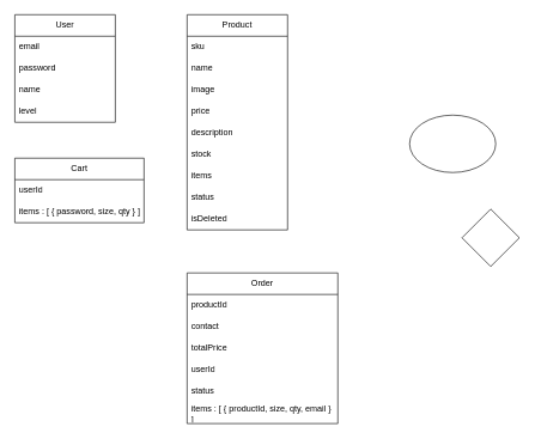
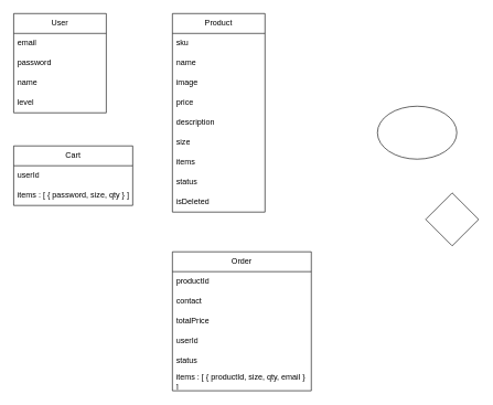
  <mxCell id="0" />
  <mxCell id="1" parent="0" />
  <mxCell id="2" value="User" style="swimlane;fontStyle=0;childLayout=stackLayout;horizontal=1;startSize=30;horizontalStack=0;resizeParent=1;resizeParentMax=0;resizeLast=0;collapsible=1;marginBottom=0;whiteSpace=wrap;html=1;" parent="1" vertex="1"><mxGeometry x="20" y="20" width="140" height="150" as="geometry" /></mxCell>
  <mxCell id="3" value="email" style="text;strokeColor=none;fillColor=none;align=left;verticalAlign=middle;spacingLeft=4;spacingRight=4;overflow=hidden;points=[[0,0.5],[1,0.5]];portConstraint=eastwest;rotatable=0;whiteSpace=wrap;html=1;" parent="2" vertex="1"><mxGeometry y="30" width="140" height="30" as="geometry" /></mxCell>
  <mxCell id="4" value="password" style="text;strokeColor=none;fillColor=none;align=left;verticalAlign=middle;spacingLeft=4;spacingRight=4;overflow=hidden;points=[[0,0.5],[1,0.5]];portConstraint=eastwest;rotatable=0;whiteSpace=wrap;html=1;" parent="2" vertex="1"><mxGeometry y="60" width="140" height="30" as="geometry" /></mxCell>
  <mxCell id="5" value="name" style="text;strokeColor=none;fillColor=none;align=left;verticalAlign=middle;spacingLeft=4;spacingRight=4;overflow=hidden;points=[[0,0.5],[1,0.5]];portConstraint=eastwest;rotatable=0;whiteSpace=wrap;html=1;" parent="2" vertex="1"><mxGeometry y="90" width="140" height="30" as="geometry" /></mxCell>
  <mxCell id="6" value="level" style="text;strokeColor=none;fillColor=none;align=left;verticalAlign=middle;spacingLeft=4;spacingRight=4;overflow=hidden;points=[[0,0.5],[1,0.5]];portConstraint=eastwest;rotatable=0;whiteSpace=wrap;html=1;" parent="2" vertex="1"><mxGeometry y="120" width="140" height="30" as="geometry" /></mxCell>
  <mxCell id="7" value="Product" style="swimlane;fontStyle=0;childLayout=stackLayout;horizontal=1;startSize=30;horizontalStack=0;resizeParent=1;resizeParentMax=0;resizeLast=0;collapsible=1;marginBottom=0;whiteSpace=wrap;html=1;" parent="1" vertex="1"><mxGeometry x="260" y="20" width="140" height="300" as="geometry" /></mxCell>
  <mxCell id="8" value="sku" style="text;strokeColor=none;fillColor=none;align=left;verticalAlign=middle;spacingLeft=4;spacingRight=4;overflow=hidden;points=[[0,0.5],[1,0.5]];portConstraint=eastwest;rotatable=0;whiteSpace=wrap;html=1;" parent="7" vertex="1"><mxGeometry y="30" width="140" height="30" as="geometry" /></mxCell>
  <mxCell id="9" value="name" style="text;strokeColor=none;fillColor=none;align=left;verticalAlign=middle;spacingLeft=4;spacingRight=4;overflow=hidden;points=[[0,0.5],[1,0.5]];portConstraint=eastwest;rotatable=0;whiteSpace=wrap;html=1;" parent="7" vertex="1"><mxGeometry y="60" width="140" height="30" as="geometry" /></mxCell>
  <mxCell id="10" value="image" style="text;strokeColor=none;fillColor=none;align=left;verticalAlign=middle;spacingLeft=4;spacingRight=4;overflow=hidden;points=[[0,0.5],[1,0.5]];portConstraint=eastwest;rotatable=0;whiteSpace=wrap;html=1;" parent="7" vertex="1"><mxGeometry y="90" width="140" height="30" as="geometry" /></mxCell>
  <mxCell id="11" value="price" style="text;strokeColor=none;fillColor=none;align=left;verticalAlign=middle;spacingLeft=4;spacingRight=4;overflow=hidden;points=[[0,0.5],[1,0.5]];portConstraint=eastwest;rotatable=0;whiteSpace=wrap;html=1;" parent="7" vertex="1"><mxGeometry y="120" width="140" height="30" as="geometry" /></mxCell>
  <mxCell id="12" value="description" style="text;strokeColor=none;fillColor=none;align=left;verticalAlign=middle;spacingLeft=4;spacingRight=4;overflow=hidden;points=[[0,0.5],[1,0.5]];portConstraint=eastwest;rotatable=0;whiteSpace=wrap;html=1;" parent="7" vertex="1"><mxGeometry y="150" width="140" height="30" as="geometry" /></mxCell>
- <mxCell id="13" value="stock" style="text;strokeColor=none;fillColor=none;align=left;verticalAlign=middle;spacingLeft=4;spacingRight=4;overflow=hidden;points=[[0,0.5],[1,0.5]];portConstraint=eastwest;rotatable=0;whiteSpace=wrap;html=1;" parent="7" vertex="1"><mxGeometry y="180" width="140" height="30" as="geometry" /></mxCell>
+ <mxCell id="13" value="size" style="text;strokeColor=none;fillColor=none;align=left;verticalAlign=middle;spacingLeft=4;spacingRight=4;overflow=hidden;points=[[0,0.5],[1,0.5]];portConstraint=eastwest;rotatable=0;whiteSpace=wrap;html=1;" parent="7" vertex="1"><mxGeometry y="180" width="140" height="30" as="geometry" /></mxCell>
  <mxCell id="14" value="items" style="text;strokeColor=none;fillColor=none;align=left;verticalAlign=middle;spacingLeft=4;spacingRight=4;overflow=hidden;points=[[0,0.5],[1,0.5]];portConstraint=eastwest;rotatable=0;whiteSpace=wrap;html=1;" parent="7" vertex="1"><mxGeometry y="210" width="140" height="30" as="geometry" /></mxCell>
  <mxCell id="15" value="status" style="text;strokeColor=none;fillColor=none;align=left;verticalAlign=middle;spacingLeft=4;spacingRight=4;overflow=hidden;points=[[0,0.5],[1,0.5]];portConstraint=eastwest;rotatable=0;whiteSpace=wrap;html=1;" parent="7" vertex="1"><mxGeometry y="240" width="140" height="30" as="geometry" /></mxCell>
  <mxCell id="16" value="isDeleted" style="text;strokeColor=none;fillColor=none;align=left;verticalAlign=middle;spacingLeft=4;spacingRight=4;overflow=hidden;points=[[0,0.5],[1,0.5]];portConstraint=eastwest;rotatable=0;whiteSpace=wrap;html=1;" parent="7" vertex="1"><mxGeometry y="270" width="140" height="30" as="geometry" /></mxCell>
  <mxCell id="17" value="Cart" style="swimlane;fontStyle=0;childLayout=stackLayout;horizontal=1;startSize=30;horizontalStack=0;resizeParent=1;resizeParentMax=0;resizeLast=0;collapsible=1;marginBottom=0;whiteSpace=wrap;html=1;" parent="1" vertex="1"><mxGeometry x="20" y="220" width="180" height="90" as="geometry" /></mxCell>
  <mxCell id="18" value="userId" style="text;strokeColor=none;fillColor=none;align=left;verticalAlign=middle;spacingLeft=4;spacingRight=4;overflow=hidden;points=[[0,0.5],[1,0.5]];portConstraint=eastwest;rotatable=0;whiteSpace=wrap;html=1;" parent="17" vertex="1"><mxGeometry y="30" width="180" height="30" as="geometry" /></mxCell>
  <mxCell id="19" value="items : [ { password, size, qty } ]" style="text;strokeColor=none;fillColor=none;align=left;verticalAlign=middle;spacingLeft=4;spacingRight=4;overflow=hidden;points=[[0,0.5],[1,0.5]];portConstraint=eastwest;rotatable=0;whiteSpace=wrap;html=1;" parent="17" vertex="1"><mxGeometry y="60" width="180" height="30" as="geometry" /></mxCell>
  <mxCell id="20" style="edgeStyle=orthogonalEdgeStyle;rounded=0;orthogonalLoop=1;jettySize=auto;html=1;exitX=1;exitY=0.5;exitDx=0;exitDy=0;" parent="17" source="18" target="18" edge="1"><mxGeometry relative="1" as="geometry" /></mxCell>
  <mxCell id="21" value="Order" style="swimlane;fontStyle=0;childLayout=stackLayout;horizontal=1;startSize=30;horizontalStack=0;resizeParent=1;resizeParentMax=0;resizeLast=0;collapsible=1;marginBottom=0;whiteSpace=wrap;html=1;" parent="1" vertex="1"><mxGeometry x="260" y="380" width="210" height="210" as="geometry" /></mxCell>
  <mxCell id="22" value="productId" style="text;strokeColor=none;fillColor=none;align=left;verticalAlign=middle;spacingLeft=4;spacingRight=4;overflow=hidden;points=[[0,0.5],[1,0.5]];portConstraint=eastwest;rotatable=0;whiteSpace=wrap;html=1;" parent="21" vertex="1"><mxGeometry y="30" width="210" height="30" as="geometry" /></mxCell>
  <mxCell id="23" value="contact" style="text;strokeColor=none;fillColor=none;align=left;verticalAlign=middle;spacingLeft=4;spacingRight=4;overflow=hidden;points=[[0,0.5],[1,0.5]];portConstraint=eastwest;rotatable=0;whiteSpace=wrap;html=1;" parent="21" vertex="1"><mxGeometry y="60" width="210" height="30" as="geometry" /></mxCell>
  <mxCell id="24" value="totalPrice" style="text;strokeColor=none;fillColor=none;align=left;verticalAlign=middle;spacingLeft=4;spacingRight=4;overflow=hidden;points=[[0,0.5],[1,0.5]];portConstraint=eastwest;rotatable=0;whiteSpace=wrap;html=1;" vertex="1" parent="21"><mxGeometry y="90" width="210" height="30" as="geometry" /></mxCell>
  <mxCell id="25" value="userId" style="text;strokeColor=none;fillColor=none;align=left;verticalAlign=middle;spacingLeft=4;spacingRight=4;overflow=hidden;points=[[0,0.5],[1,0.5]];portConstraint=eastwest;rotatable=0;whiteSpace=wrap;html=1;" parent="21" vertex="1"><mxGeometry y="120" width="210" height="30" as="geometry" /></mxCell>
  <mxCell id="26" value="status" style="text;strokeColor=none;fillColor=none;align=left;verticalAlign=middle;spacingLeft=4;spacingRight=4;overflow=hidden;points=[[0,0.5],[1,0.5]];portConstraint=eastwest;rotatable=0;whiteSpace=wrap;html=1;" vertex="1" parent="21"><mxGeometry y="150" width="210" height="30" as="geometry" /></mxCell>
  <mxCell id="27" value="items : [ { productId, size, qty, email } ]" style="text;strokeColor=none;fillColor=none;align=left;verticalAlign=middle;spacingLeft=4;spacingRight=4;overflow=hidden;points=[[0,0.5],[1,0.5]];portConstraint=eastwest;rotatable=0;whiteSpace=wrap;html=1;" parent="21" vertex="1"><mxGeometry y="180" width="210" height="30" as="geometry" /></mxCell>
  <mxCell id="28" value="" style="ellipse;whiteSpace=wrap;html=1;" parent="1" vertex="1"><mxGeometry x="570" y="160" width="120" height="80" as="geometry" /></mxCell>
  <mxCell id="29" value="" style="rhombus;whiteSpace=wrap;html=1;" parent="1" vertex="1"><mxGeometry x="643" y="291" width="80" height="80" as="geometry" /></mxCell>
